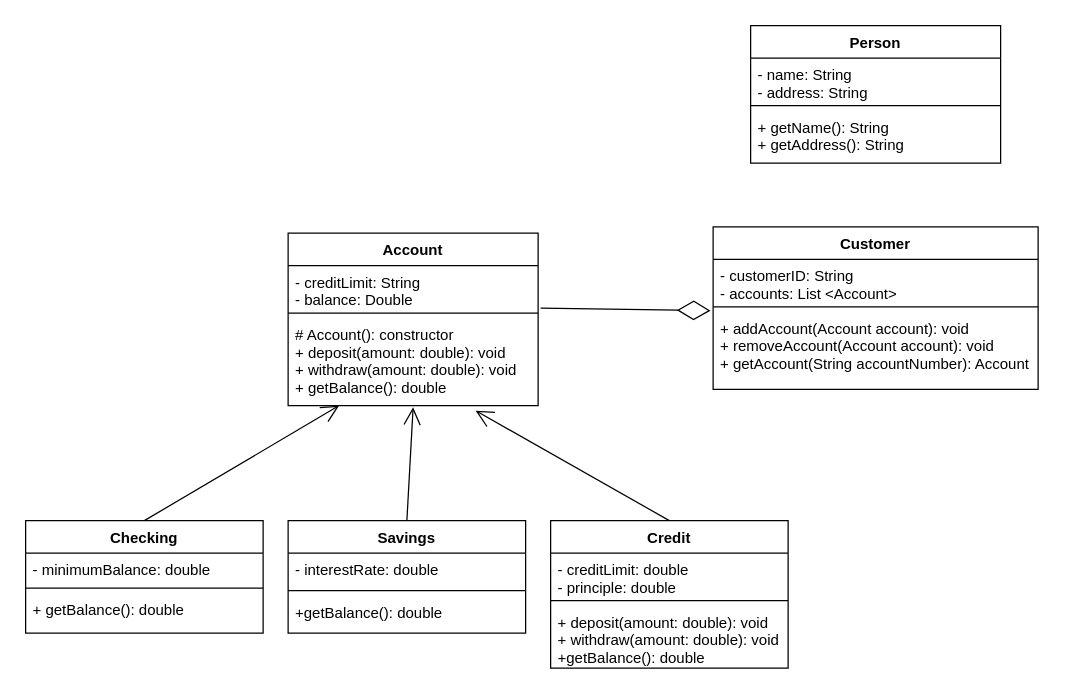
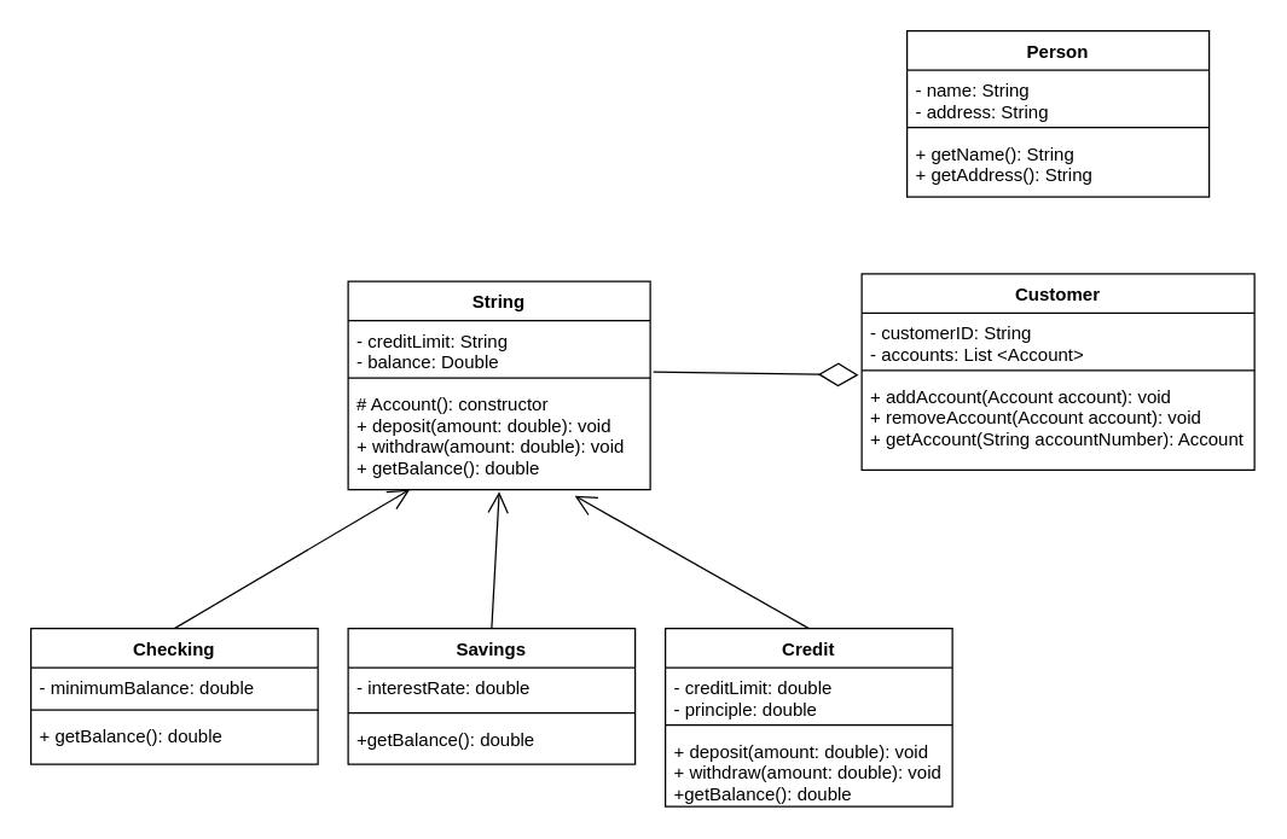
  <mxCell id="0" />
  <mxCell id="1" parent="0" />
- <mxCell id="2" value="Account" style="swimlane;fontStyle=1;align=center;verticalAlign=top;childLayout=stackLayout;horizontal=1;startSize=26;horizontalStack=0;resizeParent=1;resizeParentMax=0;resizeLast=0;collapsible=1;marginBottom=0;" parent="1" vertex="1"><mxGeometry x="230" y="186" width="200" height="138" as="geometry" /></mxCell>
+ <mxCell id="2" value="String" style="swimlane;fontStyle=1;align=center;verticalAlign=top;childLayout=stackLayout;horizontal=1;startSize=26;horizontalStack=0;resizeParent=1;resizeParentMax=0;resizeLast=0;collapsible=1;marginBottom=0;" parent="1" vertex="1"><mxGeometry x="230" y="186" width="200" height="138" as="geometry" /></mxCell>
  <mxCell id="3" value="- creditLimit: String&#10;- balance: Double" style="text;strokeColor=none;fillColor=none;align=left;verticalAlign=top;spacingLeft=4;spacingRight=4;overflow=hidden;rotatable=0;points=[[0,0.5],[1,0.5]];portConstraint=eastwest;" parent="2" vertex="1"><mxGeometry y="26" width="200" height="34" as="geometry" /></mxCell>
  <mxCell id="4" value="" style="line;strokeWidth=1;fillColor=none;align=left;verticalAlign=middle;spacingTop=-1;spacingLeft=3;spacingRight=3;rotatable=0;labelPosition=right;points=[];portConstraint=eastwest;strokeColor=inherit;" parent="2" vertex="1"><mxGeometry y="60" width="200" height="8" as="geometry" /></mxCell>
  <mxCell id="5" value="# Account(): constructor&#10;+ deposit(amount: double): void&#10;+ withdraw(amount: double): void&#10;+ getBalance(): double" style="text;strokeColor=none;fillColor=none;align=left;verticalAlign=top;spacingLeft=4;spacingRight=4;overflow=hidden;rotatable=0;points=[[0,0.5],[1,0.5]];portConstraint=eastwest;" parent="2" vertex="1"><mxGeometry y="68" width="200" height="70" as="geometry" /></mxCell>
  <mxCell id="6" value="Checking" style="swimlane;fontStyle=1;align=center;verticalAlign=top;childLayout=stackLayout;horizontal=1;startSize=26;horizontalStack=0;resizeParent=1;resizeParentMax=0;resizeLast=0;collapsible=1;marginBottom=0;" parent="1" vertex="1"><mxGeometry x="20" y="416" width="190" height="90" as="geometry" /></mxCell>
  <mxCell id="7" value="- minimumBalance: double" style="text;strokeColor=none;fillColor=none;align=left;verticalAlign=top;spacingLeft=4;spacingRight=4;overflow=hidden;rotatable=0;points=[[0,0.5],[1,0.5]];portConstraint=eastwest;" parent="6" vertex="1"><mxGeometry y="26" width="190" height="24" as="geometry" /></mxCell>
  <mxCell id="8" value="" style="line;strokeWidth=1;fillColor=none;align=left;verticalAlign=middle;spacingTop=-1;spacingLeft=3;spacingRight=3;rotatable=0;labelPosition=right;points=[];portConstraint=eastwest;strokeColor=inherit;" parent="6" vertex="1"><mxGeometry y="50" width="190" height="8" as="geometry" /></mxCell>
  <mxCell id="9" value="+ getBalance(): double" style="text;strokeColor=none;fillColor=none;align=left;verticalAlign=top;spacingLeft=4;spacingRight=4;overflow=hidden;rotatable=0;points=[[0,0.5],[1,0.5]];portConstraint=eastwest;" parent="6" vertex="1"><mxGeometry y="58" width="190" height="32" as="geometry" /></mxCell>
  <mxCell id="10" value="Savings" style="swimlane;fontStyle=1;align=center;verticalAlign=top;childLayout=stackLayout;horizontal=1;startSize=26;horizontalStack=0;resizeParent=1;resizeParentMax=0;resizeLast=0;collapsible=1;marginBottom=0;" parent="1" vertex="1"><mxGeometry x="230" y="416" width="190" height="90" as="geometry" /></mxCell>
  <mxCell id="11" value="- interestRate: double" style="text;strokeColor=none;fillColor=none;align=left;verticalAlign=top;spacingLeft=4;spacingRight=4;overflow=hidden;rotatable=0;points=[[0,0.5],[1,0.5]];portConstraint=eastwest;" parent="10" vertex="1"><mxGeometry y="26" width="190" height="26" as="geometry" /></mxCell>
  <mxCell id="12" value="" style="line;strokeWidth=1;fillColor=none;align=left;verticalAlign=middle;spacingTop=-1;spacingLeft=3;spacingRight=3;rotatable=0;labelPosition=right;points=[];portConstraint=eastwest;strokeColor=inherit;" parent="10" vertex="1"><mxGeometry y="52" width="190" height="8" as="geometry" /></mxCell>
  <mxCell id="13" value="+getBalance(): double" style="text;strokeColor=none;fillColor=none;align=left;verticalAlign=top;spacingLeft=4;spacingRight=4;overflow=hidden;rotatable=0;points=[[0,0.5],[1,0.5]];portConstraint=eastwest;" parent="10" vertex="1"><mxGeometry y="60" width="190" height="30" as="geometry" /></mxCell>
  <mxCell id="14" style="edgeStyle=none;html=1;" parent="1" source="15" edge="1"><mxGeometry relative="1" as="geometry"><mxPoint x="440" y="466" as="targetPoint" /></mxGeometry></mxCell>
  <mxCell id="15" value="Credit" style="swimlane;fontStyle=1;align=center;verticalAlign=top;childLayout=stackLayout;horizontal=1;startSize=26;horizontalStack=0;resizeParent=1;resizeParentMax=0;resizeLast=0;collapsible=1;marginBottom=0;" parent="1" vertex="1"><mxGeometry x="440" y="416" width="190" height="118" as="geometry" /></mxCell>
  <mxCell id="16" value="- creditLimit: double&#10;- principle: double" style="text;strokeColor=none;fillColor=none;align=left;verticalAlign=top;spacingLeft=4;spacingRight=4;overflow=hidden;rotatable=0;points=[[0,0.5],[1,0.5]];portConstraint=eastwest;" parent="15" vertex="1"><mxGeometry y="26" width="190" height="34" as="geometry" /></mxCell>
  <mxCell id="17" value="" style="line;strokeWidth=1;fillColor=none;align=left;verticalAlign=middle;spacingTop=-1;spacingLeft=3;spacingRight=3;rotatable=0;labelPosition=right;points=[];portConstraint=eastwest;strokeColor=inherit;" parent="15" vertex="1"><mxGeometry y="60" width="190" height="8" as="geometry" /></mxCell>
  <mxCell id="18" value="+ deposit(amount: double): void&#10;+ withdraw(amount: double): void&#10;+getBalance(): double" style="text;strokeColor=none;fillColor=none;align=left;verticalAlign=top;spacingLeft=4;spacingRight=4;overflow=hidden;rotatable=0;points=[[0,0.5],[1,0.5]];portConstraint=eastwest;" parent="15" vertex="1"><mxGeometry y="68" width="190" height="50" as="geometry" /></mxCell>
  <mxCell id="19" value="Person" style="swimlane;fontStyle=1;align=center;verticalAlign=top;childLayout=stackLayout;horizontal=1;startSize=26;horizontalStack=0;resizeParent=1;resizeParentMax=0;resizeLast=0;collapsible=1;marginBottom=0;" parent="1" vertex="1"><mxGeometry x="600" y="20" width="200" height="110" as="geometry" /></mxCell>
  <mxCell id="20" value="- name: String&#10;- address: String" style="text;strokeColor=none;fillColor=none;align=left;verticalAlign=top;spacingLeft=4;spacingRight=4;overflow=hidden;rotatable=0;points=[[0,0.5],[1,0.5]];portConstraint=eastwest;" parent="19" vertex="1"><mxGeometry y="26" width="200" height="34" as="geometry" /></mxCell>
  <mxCell id="21" value="" style="line;strokeWidth=1;fillColor=none;align=left;verticalAlign=middle;spacingTop=-1;spacingLeft=3;spacingRight=3;rotatable=0;labelPosition=right;points=[];portConstraint=eastwest;strokeColor=inherit;" parent="19" vertex="1"><mxGeometry y="60" width="200" height="8" as="geometry" /></mxCell>
  <mxCell id="22" value="+ getName(): String&#10;+ getAddress(): String" style="text;strokeColor=none;fillColor=none;align=left;verticalAlign=top;spacingLeft=4;spacingRight=4;overflow=hidden;rotatable=0;points=[[0,0.5],[1,0.5]];portConstraint=eastwest;" parent="19" vertex="1"><mxGeometry y="68" width="200" height="42" as="geometry" /></mxCell>
  <mxCell id="23" value="" style="endArrow=open;endFill=1;endSize=12;html=1;exitX=0.5;exitY=0;exitDx=0;exitDy=0;" parent="1" source="6" target="5" edge="1"><mxGeometry width="160" relative="1" as="geometry"><mxPoint x="650" y="436" as="sourcePoint" /><mxPoint x="120" y="320" as="targetPoint" /></mxGeometry></mxCell>
  <mxCell id="24" value="" style="endArrow=open;endFill=1;endSize=12;html=1;exitX=0.5;exitY=0;exitDx=0;exitDy=0;entryX=0.5;entryY=1.019;entryDx=0;entryDy=0;entryPerimeter=0;" parent="1" source="10" target="5" edge="1"><mxGeometry width="160" relative="1" as="geometry"><mxPoint x="330" y="316" as="sourcePoint" /><mxPoint x="320" y="310" as="targetPoint" /></mxGeometry></mxCell>
  <mxCell id="25" value="" style="endArrow=open;endFill=1;endSize=12;html=1;entryX=0.75;entryY=1.058;entryDx=0;entryDy=0;entryPerimeter=0;exitX=0.5;exitY=0;exitDx=0;exitDy=0;" parent="1" target="5" edge="1" source="15"><mxGeometry width="160" relative="1" as="geometry"><mxPoint x="530" y="330" as="sourcePoint" /><mxPoint x="135" y="436" as="targetPoint" /></mxGeometry></mxCell>
  <mxCell id="26" value="" style="endArrow=diamondThin;endFill=0;endSize=24;html=1;exitX=1.01;exitY=1;exitDx=0;exitDy=0;entryX=-0.008;entryY=-0.016;entryDx=0;entryDy=0;entryPerimeter=0;exitPerimeter=0;" edge="1" parent="1" source="3" target="30"><mxGeometry width="160" relative="1" as="geometry"><mxPoint x="650" y="240" as="sourcePoint" /><mxPoint x="558.88" y="232.016" as="targetPoint" /></mxGeometry></mxCell>
  <mxCell id="27" value="Customer" style="swimlane;fontStyle=1;align=center;verticalAlign=top;childLayout=stackLayout;horizontal=1;startSize=26;horizontalStack=0;resizeParent=1;resizeParentMax=0;resizeLast=0;collapsible=1;marginBottom=0;" vertex="1" parent="1"><mxGeometry x="570" y="181" width="260" height="130" as="geometry" /></mxCell>
  <mxCell id="28" value="- customerID: String&#10;- accounts: List &lt;Account&gt;" style="text;strokeColor=none;fillColor=none;align=left;verticalAlign=top;spacingLeft=4;spacingRight=4;overflow=hidden;rotatable=0;points=[[0,0.5],[1,0.5]];portConstraint=eastwest;" vertex="1" parent="27"><mxGeometry y="26" width="260" height="34" as="geometry" /></mxCell>
  <mxCell id="29" value="" style="line;strokeWidth=1;fillColor=none;align=left;verticalAlign=middle;spacingTop=-1;spacingLeft=3;spacingRight=3;rotatable=0;labelPosition=right;points=[];portConstraint=eastwest;strokeColor=inherit;" vertex="1" parent="27"><mxGeometry y="60" width="260" height="8" as="geometry" /></mxCell>
  <mxCell id="30" value="+ addAccount(Account account): void&#10;+ removeAccount(Account account): void&#10;+ getAccount(String accountNumber): Account" style="text;strokeColor=none;fillColor=none;align=left;verticalAlign=top;spacingLeft=4;spacingRight=4;overflow=hidden;rotatable=0;points=[[0,0.5],[1,0.5]];portConstraint=eastwest;" vertex="1" parent="27"><mxGeometry y="68" width="260" height="62" as="geometry" /></mxCell>
